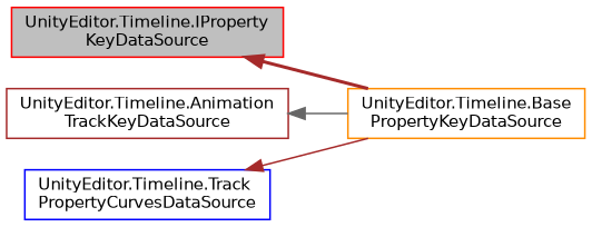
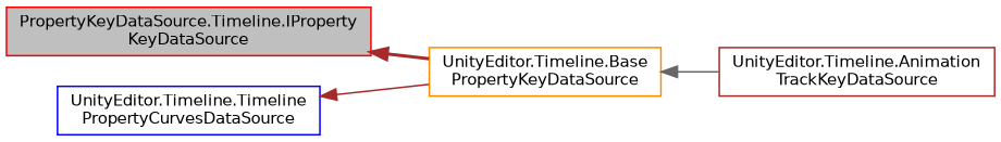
  digraph {
    rankdir=LR
    node [fillcolor=white fontname=Helvetica fontsize=10 shape=record style=filled]
    edge [color=brown dir=back fontname=Helvetica fontsize=10 labelfontname=Helvetica labelfontsize=10 style=solid]
-   n1 [color=red fillcolor=grey75 fontcolor=black height=0.2 label="UnityEditor.Timeline.IProperty\lKeyDataSource" width=0.4]
+   n1 [color=red fillcolor=grey75 fontcolor=black height=0.2 label="PropertyKeyDataSource.Timeline.IProperty\lKeyDataSource" width=0.4]
    n2 [color=darkorange height=0.2 label="UnityEditor.Timeline.Base\lPropertyKeyDataSource" width=0.4]
    n3 [color=brown height=0.2 label="UnityEditor.Timeline.Animation\lTrackKeyDataSource" width=0.4]
-   n4 [color=blue height=0.2 label="UnityEditor.Timeline.Track\lPropertyCurvesDataSource" width=0.4]
+   n4 [color=blue height=0.2 label="UnityEditor.Timeline.Timeline\lPropertyCurvesDataSource" width=0.4]
    n1 -> n2 [style=bold]
-   n3 -> n2 [color=gray40]
+   n2 -> n3 [color=gray40]
    n4 -> n2
  }
